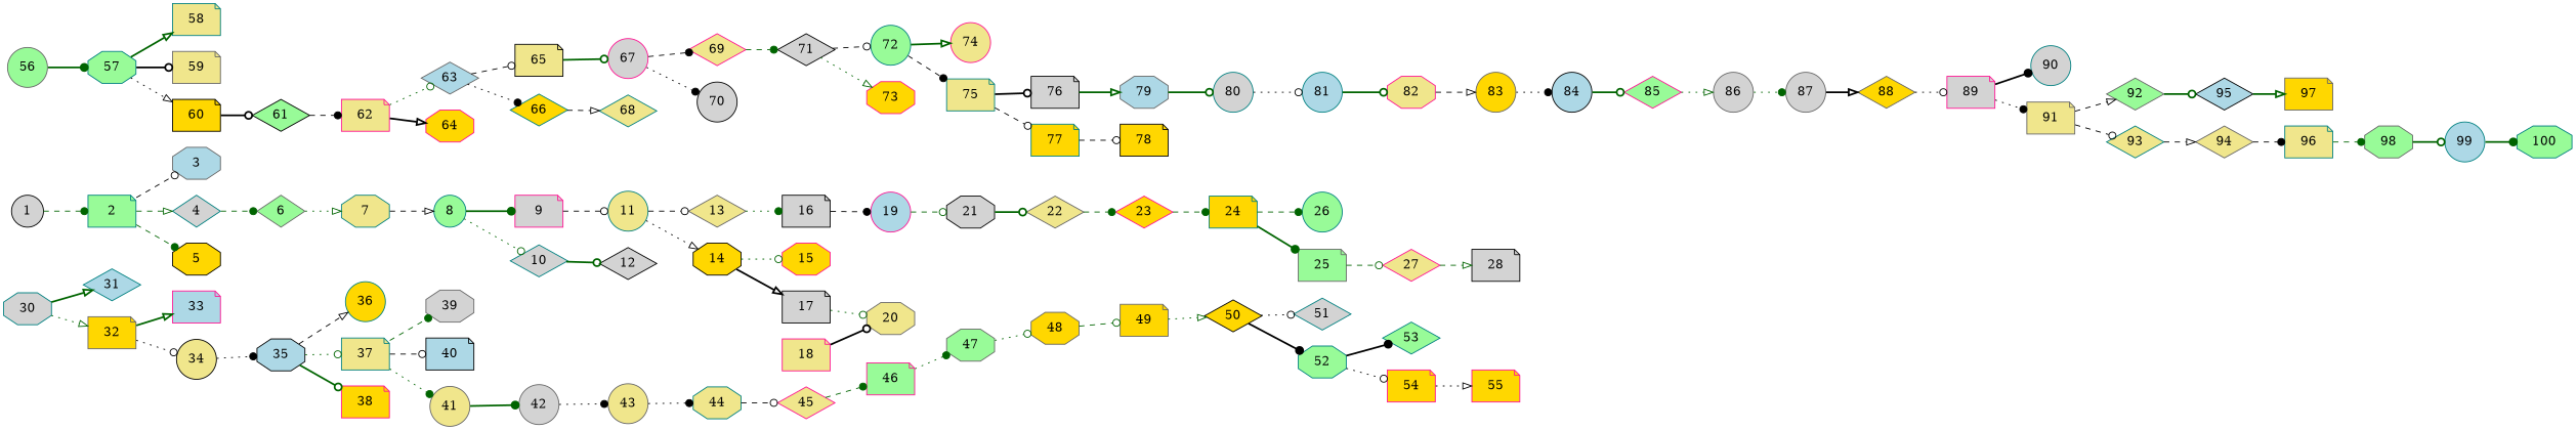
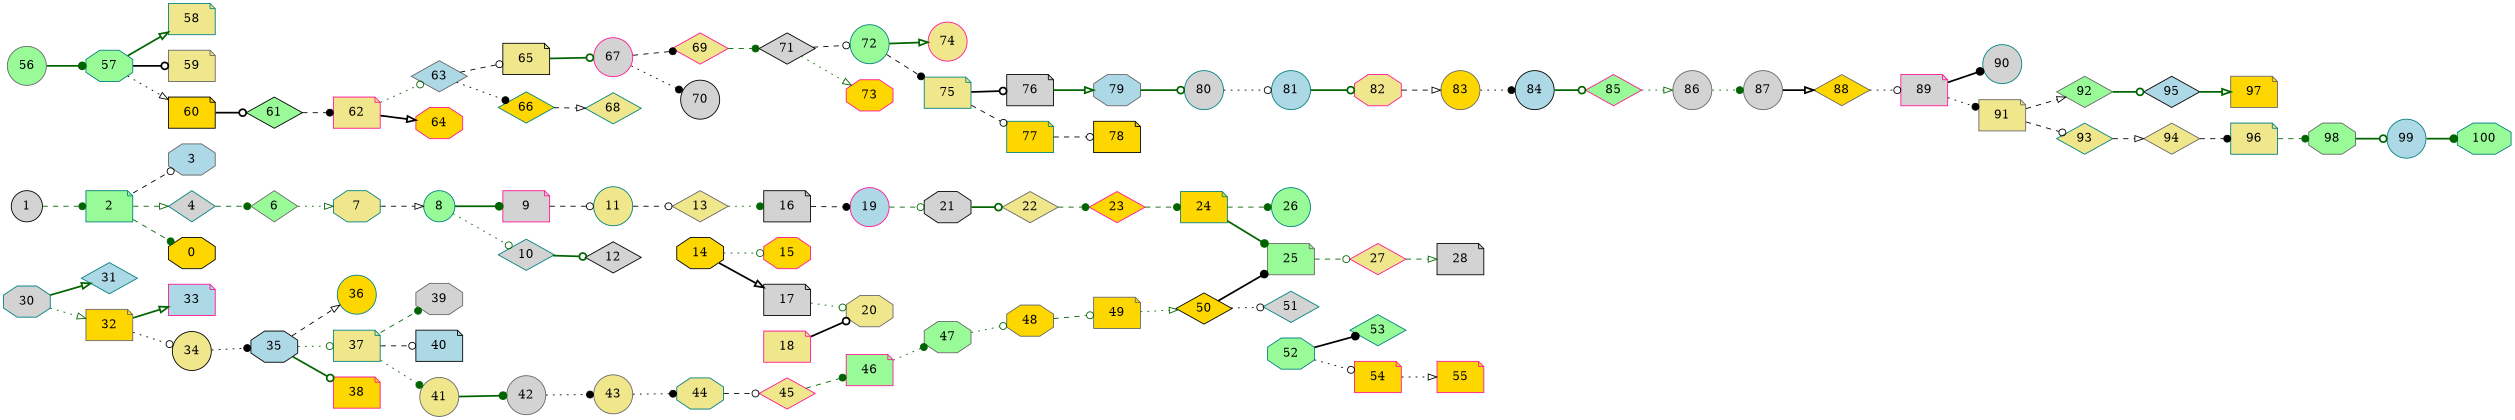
  digraph {
    rankdir=LR
    node [alpha=0.06 color=teal fillcolor=khaki shape=note style=filled]
    edge [arrowhead=odot color=darkgreen style=dashed]
    1 [alpha=0.20 color=black fillcolor=lightgrey shape=circle]
    2 [alpha=0.08 fillcolor=palegreen]
    3 [alpha=0.00 color=gray40 fillcolor=lightblue shape=octagon]
    4 [alpha=0.10 fillcolor=lightgrey shape=diamond]
-   5 [color=black fillcolor=gold shape=octagon]
+   5 [color=black fillcolor=gold shape=octagon label=0]
    6 [color=gray40 fillcolor=palegreen shape=diamond]
    7 [alpha=0.07 shape=octagon]
    8 [alpha=0.01 fillcolor=palegreen shape=circle]
    9 [alpha=0.20 color=deeppink fillcolor=lightgrey]
    10 [alpha=0.02 fillcolor=lightgrey shape=diamond]
    11 [alpha=0.15 shape=circle]
    12 [alpha=0.07 color=black fillcolor=lightgrey shape=diamond]
    13 [alpha=0.16 color=gray40 shape=diamond]
    14 [alpha=0.08 color=black fillcolor=gold shape=octagon]
    16 [alpha=0.16 color=black fillcolor=lightgrey]
    15 [alpha=0.15 color=deeppink fillcolor=gold shape=octagon]
    17 [alpha=0.07 color=black fillcolor=lightgrey]
    19 [alpha=0.18 color=deeppink fillcolor=lightblue shape=circle]
    20 [alpha=0.00 color=gray40 shape=octagon]
    21 [alpha=0.11 color=black fillcolor=lightgrey shape=octagon]
    18 [alpha=0.17 color=deeppink]
    22 [alpha=0.12 color=gray40 shape=diamond]
    23 [alpha=0.18 color=deeppink fillcolor=gold shape=diamond]
    24 [alpha=0.08 fillcolor=gold]
    25 [alpha=0.09 color=gray40 fillcolor=palegreen]
    26 [alpha=0.04 fillcolor=palegreen shape=circle]
    27 [alpha=0.16 color=deeppink shape=diamond]
    28 [alpha=0.10 color=black fillcolor=lightgrey]
    30 [alpha=0.17 fillcolor=lightgrey shape=octagon]
    31 [alpha=0.13 fillcolor=lightblue shape=diamond]
    32 [alpha=0.13 color=gray40 fillcolor=gold]
    33 [alpha=0.09 color=deeppink fillcolor=lightblue]
    34 [alpha=0.17 color=black shape=circle]
    35 [alpha=0.02 color=black fillcolor=lightblue shape=octagon]
    36 [alpha=0.09 fillcolor=gold shape=circle]
    37 [alpha=0.16]
    38 [alpha=0.07 color=deeppink fillcolor=gold]
    39 [color=gray40 fillcolor=lightgrey shape=octagon]
    40 [alpha=0.13 color=black fillcolor=lightblue]
    41 [alpha=0.01 color=gray40 shape=circle]
    42 [alpha=0.15 color=gray40 fillcolor=lightgrey shape=circle]
    43 [alpha=0.12 color=gray40 shape=circle]
    44 [alpha=0.04 shape=octagon]
    45 [alpha=0.13 color=deeppink shape=diamond]
    46 [alpha=0.17 color=deeppink fillcolor=palegreen]
    47 [alpha=0.17 color=gray40 fillcolor=palegreen shape=octagon]
    48 [alpha=0.03 color=gray40 fillcolor=gold shape=octagon]
    49 [alpha=0.12 color=gray40 fillcolor=gold]
    50 [alpha=0.18 color=black fillcolor=gold shape=diamond]
    51 [alpha=0.15 fillcolor=lightgrey shape=diamond]
    52 [alpha=0.13 fillcolor=palegreen shape=octagon]
    53 [alpha=0.18 fillcolor=palegreen shape=diamond]
    54 [alpha=0.14 color=deeppink fillcolor=gold]
    55 [alpha=0.08 color=deeppink fillcolor=gold]
    56 [alpha=0.02 color=gray40 fillcolor=palegreen shape=circle]
    57 [alpha=0.02 fillcolor=palegreen shape=octagon]
    58 [alpha=0.11]
    59 [alpha=0.16 color=gray40]
    60 [alpha=0.15 color=black fillcolor=gold]
    61 [alpha=0.19 color=black fillcolor=palegreen shape=diamond]
    62 [alpha=0.04 color=deeppink]
    63 [color=gray40 fillcolor=lightblue shape=diamond]
    64 [alpha=0.00 color=deeppink fillcolor=gold shape=octagon]
    65 [alpha=0.16 color=black]
    66 [alpha=0.05 fillcolor=gold shape=diamond]
    67 [alpha=0.12 color=deeppink fillcolor=lightgrey shape=circle]
    68 [shape=diamond]
    69 [alpha=0.03 color=deeppink shape=diamond]
    70 [alpha=0.14 color=black fillcolor=lightgrey shape=circle]
    71 [alpha=0.09 color=black fillcolor=lightgrey shape=diamond]
    72 [alpha=0.03 fillcolor=palegreen shape=circle]
    73 [alpha=0.09 color=deeppink fillcolor=gold shape=octagon]
    74 [alpha=0.02 color=deeppink shape=circle]
    75 [alpha=0.20]
    76 [alpha=0.11 color=black fillcolor=lightgrey]
    77 [alpha=0.07 fillcolor=gold]
    79 [color=gray40 fillcolor=lightblue shape=octagon]
    78 [alpha=0.11 color=black fillcolor=gold]
    80 [alpha=0.15 fillcolor=lightgrey shape=circle]
    81 [alpha=0.12 fillcolor=lightblue shape=circle]
    82 [alpha=0.15 color=deeppink shape=octagon]
    83 [alpha=0.01 color=gray40 fillcolor=gold shape=circle]
    84 [alpha=0.09 color=black fillcolor=lightblue shape=circle]
    85 [alpha=0.20 color=deeppink fillcolor=palegreen shape=diamond]
    86 [alpha=0.11 color=gray40 fillcolor=lightgrey shape=circle]
    87 [alpha=0.03 color=gray40 fillcolor=lightgrey shape=circle]
    88 [alpha=0.00 color=gray40 fillcolor=gold shape=diamond]
    89 [alpha=0.09 color=deeppink fillcolor=lightgrey]
    90 [alpha=0.15 fillcolor=lightgrey shape=circle]
    91 [alpha=0.04 color=gray40]
    92 [alpha=0.10 color=gray40 fillcolor=palegreen shape=diamond]
    93 [alpha=0.05 shape=diamond]
    95 [alpha=0.12 color=black fillcolor=lightblue shape=diamond]
    94 [alpha=0.01 color=gray40 shape=diamond]
    97 [color=gray40 fillcolor=gold]
    96 [alpha=0.14]
    98 [color=gray40 fillcolor=palegreen shape=octagon]
    99 [alpha=0.05 fillcolor=lightblue shape=circle]
    100 [alpha=0.02 fillcolor=palegreen shape=octagon]
    1 -> 2 [arrowhead=dot]
    2 -> 3 [color=black]
    2 -> 4 [arrowhead=onormal]
    2 -> 5 [arrowhead=dot]
    4 -> 6 [arrowhead=dot]
    6 -> 7 [arrowhead=onormal style=dotted]
    7 -> 8 [arrowhead=onormal color=black]
    8 -> 9 [arrowhead=dot style=bold]
    8 -> 10 [style=dotted]
    9 -> 11 [color=black]
    10 -> 12 [style=bold]
    11 -> 13 [color=black]
-   11 -> 14 [arrowhead=onormal color=black style=dotted]
    13 -> 16 [arrowhead=dot style=dotted]
    14 -> 15 [style=dotted]
    14 -> 17 [arrowhead=onormal color=black style=bold]
    16 -> 19 [arrowhead=dot color=black]
    17 -> 20 [style=dotted]
    19 -> 21
    21 -> 22 [style=bold]
    18 -> 20 [color=black style=bold]
    22 -> 23 [arrowhead=dot]
    23 -> 24 [arrowhead=dot]
    24 -> 25 [arrowhead=dot style=bold]
    24 -> 26 [arrowhead=dot]
    25 -> 27
    27 -> 28 [arrowhead=onormal]
    30 -> 31 [arrowhead=onormal style=bold]
    30 -> 32 [arrowhead=onormal style=dotted]
    32 -> 33 [arrowhead=onormal style=bold]
    32 -> 34 [color=black style=dotted]
    34 -> 35 [arrowhead=dot color=black style=dotted]
    35 -> 36 [arrowhead=onormal color=black]
    35 -> 37 [style=dotted]
    35 -> 38 [style=bold]
    37 -> 39 [arrowhead=dot]
    37 -> 40 [color=black]
    37 -> 41 [arrowhead=dot style=dotted]
    41 -> 42 [arrowhead=dot style=bold]
    42 -> 43 [arrowhead=dot color=black style=dotted]
    43 -> 44 [arrowhead=dot color=black style=dotted]
    44 -> 45 [color=black]
    45 -> 46 [arrowhead=dot]
    46 -> 47 [arrowhead=dot style=dotted]
    47 -> 48 [style=dotted]
    48 -> 49
    49 -> 50 [arrowhead=onormal style=dotted]
    50 -> 51 [color=black style=dotted]
-   50 -> 52 [arrowhead=dot color=black style=bold]
+   50 -> 25 [arrowhead=dot color=black style=bold]
    52 -> 53 [arrowhead=dot color=black style=bold]
    52 -> 54 [color=black style=dotted]
    54 -> 55 [arrowhead=onormal color=black style=dotted]
    56 -> 57 [arrowhead=dot style=bold]
    57 -> 58 [arrowhead=onormal style=bold]
    57 -> 59 [color=black style=bold]
    57 -> 60 [arrowhead=onormal color=black style=dotted]
    60 -> 61 [color=black style=bold]
    61 -> 62 [arrowhead=dot color=black]
    62 -> 63 [style=dotted]
    62 -> 64 [arrowhead=onormal color=black style=bold]
    63 -> 65 [color=black]
    63 -> 66 [arrowhead=dot color=black style=dotted]
    65 -> 67 [style=bold]
    66 -> 68 [arrowhead=onormal color=black]
    67 -> 69 [arrowhead=dot color=black]
    67 -> 70 [arrowhead=dot color=black style=dotted]
    69 -> 71 [arrowhead=dot]
    71 -> 72 [color=black]
    71 -> 73 [arrowhead=onormal style=dotted]
    72 -> 74 [arrowhead=onormal style=bold]
    72 -> 75 [arrowhead=dot color=black]
    75 -> 76 [color=black style=bold]
    75 -> 77 [color=black]
    76 -> 79 [arrowhead=onormal style=bold]
    77 -> 78 [color=black]
    79 -> 80 [style=bold]
    80 -> 81 [color=black style=dotted]
    81 -> 82 [style=bold]
    82 -> 83 [arrowhead=onormal color=black]
    83 -> 84 [arrowhead=dot color=black style=dotted]
    84 -> 85 [style=bold]
    85 -> 86 [arrowhead=onormal style=dotted]
    86 -> 87 [arrowhead=dot style=dotted]
    87 -> 88 [arrowhead=onormal color=black style=bold]
    88 -> 89 [color=black style=dotted]
    89 -> 90 [arrowhead=dot color=black style=bold]
    89 -> 91 [arrowhead=dot color=black style=dotted]
    91 -> 92 [arrowhead=onormal color=black]
    91 -> 93 [color=black]
    92 -> 95 [style=bold]
    93 -> 94 [arrowhead=onormal color=black]
    95 -> 97 [arrowhead=onormal style=bold]
    94 -> 96 [arrowhead=dot color=black]
    96 -> 98 [arrowhead=dot]
    98 -> 99 [style=bold]
    99 -> 100 [arrowhead=dot style=bold]
  }
